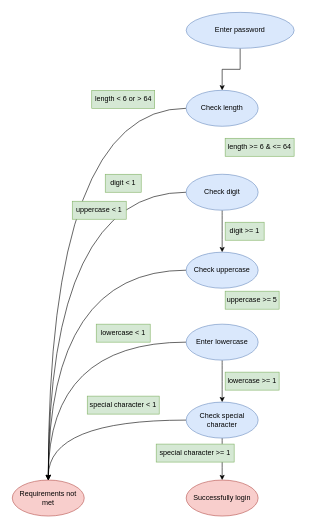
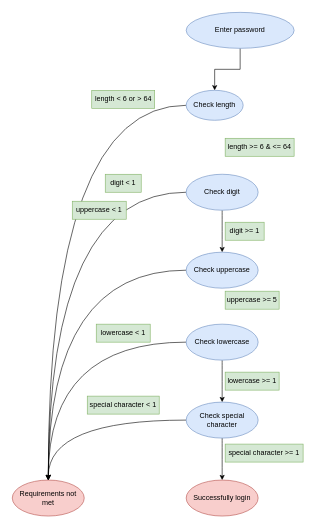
  <mxCell id="0" />
  <mxCell id="1" parent="0" />
  <mxCell id="2" style="edgeStyle=orthogonalEdgeStyle;rounded=0;orthogonalLoop=1;jettySize=auto;html=1;" edge="1" parent="1" source="3" target="5"><mxGeometry relative="1" as="geometry" /></mxCell>
  <mxCell id="3" value="Enter password" style="ellipse;whiteSpace=wrap;html=1;fillColor=#dae8fc;strokeColor=#6c8ebf;" vertex="1" parent="1"><mxGeometry x="310" y="20" width="180" height="60" as="geometry" /></mxCell>
  <mxCell id="4" style="edgeStyle=orthogonalEdgeStyle;rounded=0;orthogonalLoop=1;jettySize=auto;html=1;exitX=0;exitY=0.5;exitDx=0;exitDy=0;entryX=0.5;entryY=0;entryDx=0;entryDy=0;curved=1;" edge="1" parent="1" source="5" target="6"><mxGeometry relative="1" as="geometry" /></mxCell>
- <mxCell id="5" value="Check length" style="ellipse;whiteSpace=wrap;html=1;fillColor=#dae8fc;strokeColor=#6c8ebf;" vertex="1" parent="1"><mxGeometry x="310" y="150" width="120" height="60" as="geometry" /></mxCell>
+ <mxCell id="5" value="Check length" style="ellipse;whiteSpace=wrap;html=1;fillColor=#dae8fc;strokeColor=#6c8ebf;" vertex="1" parent="1"><mxGeometry x="310" y="150" width="95" height="50" as="geometry" /></mxCell>
  <mxCell id="6" value="Requirements not met" style="ellipse;whiteSpace=wrap;html=1;fillColor=#f8cecc;strokeColor=#b85450;" vertex="1" parent="1"><mxGeometry x="20" y="800" width="120" height="60" as="geometry" /></mxCell>
  <mxCell id="7" style="edgeStyle=orthogonalEdgeStyle;curved=1;rounded=0;orthogonalLoop=1;jettySize=auto;html=1;entryX=0.5;entryY=0;entryDx=0;entryDy=0;endArrow=open;" edge="1" parent="1" source="9" target="6"><mxGeometry relative="1" as="geometry" /></mxCell>
  <mxCell id="8" style="edgeStyle=orthogonalEdgeStyle;curved=1;rounded=0;orthogonalLoop=1;jettySize=auto;html=1;entryX=0.5;entryY=0;entryDx=0;entryDy=0;" edge="1" parent="1" source="9" target="13"><mxGeometry relative="1" as="geometry" /></mxCell>
  <mxCell id="9" value="Check digit" style="ellipse;whiteSpace=wrap;html=1;fillColor=#dae8fc;strokeColor=#6c8ebf;" vertex="1" parent="1"><mxGeometry x="310" y="290" width="120" height="60" as="geometry" /></mxCell>
  <mxCell id="10" value="length &amp;lt; 6 or &amp;gt; 64" style="text;html=1;strokeColor=#82b366;fillColor=#d5e8d4;align=center;verticalAlign=middle;whiteSpace=wrap;rounded=0;" vertex="1" parent="1"><mxGeometry x="152.5" y="150" width="105" height="30" as="geometry" /></mxCell>
  <mxCell id="11" value="length &amp;gt;= 6 &amp;amp; &amp;lt;= 64" style="text;html=1;strokeColor=#82b366;fillColor=#d5e8d4;align=center;verticalAlign=middle;whiteSpace=wrap;rounded=0;" vertex="1" parent="1"><mxGeometry x="375" y="230" width="115" height="30" as="geometry" /></mxCell>
  <mxCell id="12" style="edgeStyle=orthogonalEdgeStyle;curved=1;rounded=0;orthogonalLoop=1;jettySize=auto;html=1;" edge="1" parent="1" source="13"><mxGeometry relative="1" as="geometry"><mxPoint x="80" y="800" as="targetPoint" /></mxGeometry></mxCell>
  <mxCell id="13" value="Check uppercase" style="ellipse;whiteSpace=wrap;html=1;fillColor=#dae8fc;strokeColor=#6c8ebf;" vertex="1" parent="1"><mxGeometry x="310" y="420" width="120" height="60" as="geometry" /></mxCell>
  <mxCell id="14" style="edgeStyle=orthogonalEdgeStyle;curved=1;rounded=0;orthogonalLoop=1;jettySize=auto;html=1;entryX=0.5;entryY=0;entryDx=0;entryDy=0;" edge="1" parent="1" source="16" target="6"><mxGeometry relative="1" as="geometry" /></mxCell>
  <mxCell id="15" style="edgeStyle=orthogonalEdgeStyle;curved=1;rounded=0;orthogonalLoop=1;jettySize=auto;html=1;entryX=0.5;entryY=0;entryDx=0;entryDy=0;" edge="1" parent="1" source="16" target="19"><mxGeometry relative="1" as="geometry" /></mxCell>
- <mxCell id="16" value="Enter lowercase" style="ellipse;whiteSpace=wrap;html=1;fillColor=#dae8fc;strokeColor=#6c8ebf;" vertex="1" parent="1"><mxGeometry x="310" y="540" width="120" height="60" as="geometry" /></mxCell>
+ <mxCell id="16" value="Check lowercase" style="ellipse;whiteSpace=wrap;html=1;fillColor=#dae8fc;strokeColor=#6c8ebf;" vertex="1" parent="1"><mxGeometry x="310" y="540" width="120" height="60" as="geometry" /></mxCell>
  <mxCell id="17" style="edgeStyle=orthogonalEdgeStyle;curved=1;rounded=0;orthogonalLoop=1;jettySize=auto;html=1;entryX=0.5;entryY=0;entryDx=0;entryDy=0;" edge="1" parent="1" source="19" target="6"><mxGeometry relative="1" as="geometry" /></mxCell>
  <mxCell id="18" style="edgeStyle=orthogonalEdgeStyle;curved=1;rounded=0;orthogonalLoop=1;jettySize=auto;html=1;entryX=0.5;entryY=0;entryDx=0;entryDy=0;" edge="1" parent="1" source="19" target="28"><mxGeometry relative="1" as="geometry" /></mxCell>
  <mxCell id="19" value="Check special character" style="ellipse;whiteSpace=wrap;html=1;fillColor=#dae8fc;strokeColor=#6c8ebf;" vertex="1" parent="1"><mxGeometry x="310" y="670" width="120" height="60" as="geometry" /></mxCell>
  <mxCell id="20" value="digit &amp;gt;= 1" style="text;html=1;strokeColor=#82b366;fillColor=#d5e8d4;align=center;verticalAlign=middle;whiteSpace=wrap;rounded=0;" vertex="1" parent="1"><mxGeometry x="375" y="370" width="65" height="30" as="geometry" /></mxCell>
  <mxCell id="21" value="digit &amp;lt; 1" style="text;html=1;strokeColor=#82b366;fillColor=#d5e8d4;align=center;verticalAlign=middle;whiteSpace=wrap;rounded=0;" vertex="1" parent="1"><mxGeometry x="175" y="290" width="60" height="30" as="geometry" /></mxCell>
  <mxCell id="22" value="uppercase &amp;gt;= 5" style="text;html=1;strokeColor=#82b366;fillColor=#d5e8d4;align=center;verticalAlign=middle;whiteSpace=wrap;rounded=0;" vertex="1" parent="1"><mxGeometry x="375" y="485" width="90" height="30" as="geometry" /></mxCell>
  <mxCell id="23" value="uppercase &amp;lt; 1" style="text;html=1;strokeColor=#82b366;fillColor=#d5e8d4;align=center;verticalAlign=middle;whiteSpace=wrap;rounded=0;" vertex="1" parent="1"><mxGeometry x="120" y="335" width="90" height="30" as="geometry" /></mxCell>
  <mxCell id="24" value="lowercase &amp;gt;= 1" style="text;html=1;strokeColor=#82b366;fillColor=#d5e8d4;align=center;verticalAlign=middle;whiteSpace=wrap;rounded=0;" vertex="1" parent="1"><mxGeometry x="375" y="620" width="90" height="30" as="geometry" /></mxCell>
  <mxCell id="25" value="lowercase &amp;lt; 1" style="text;html=1;strokeColor=#82b366;fillColor=#d5e8d4;align=center;verticalAlign=middle;whiteSpace=wrap;rounded=0;" vertex="1" parent="1"><mxGeometry x="160" y="540" width="90" height="30" as="geometry" /></mxCell>
- <mxCell id="26" value="special character &amp;gt;= 1" style="text;html=1;strokeColor=#82b366;fillColor=#d5e8d4;align=center;verticalAlign=middle;whiteSpace=wrap;rounded=0;" vertex="1" parent="1"><mxGeometry x="260" y="740" width="130" height="30" as="geometry" /></mxCell>
+ <mxCell id="26" value="special character &amp;gt;= 1" style="text;html=1;strokeColor=#82b366;fillColor=#d5e8d4;align=center;verticalAlign=middle;whiteSpace=wrap;rounded=0;" vertex="1" parent="1"><mxGeometry x="375" y="740" width="130" height="30" as="geometry" /></mxCell>
  <mxCell id="27" value="special character &amp;lt; 1" style="text;html=1;strokeColor=#82b366;fillColor=#d5e8d4;align=center;verticalAlign=middle;whiteSpace=wrap;rounded=0;" vertex="1" parent="1"><mxGeometry x="145" y="660" width="120" height="30" as="geometry" /></mxCell>
  <mxCell id="28" value="Successfully login" style="ellipse;whiteSpace=wrap;html=1;fillColor=#f8cecc;strokeColor=#b85450;" vertex="1" parent="1"><mxGeometry x="310" y="800" width="120" height="60" as="geometry" /></mxCell>
